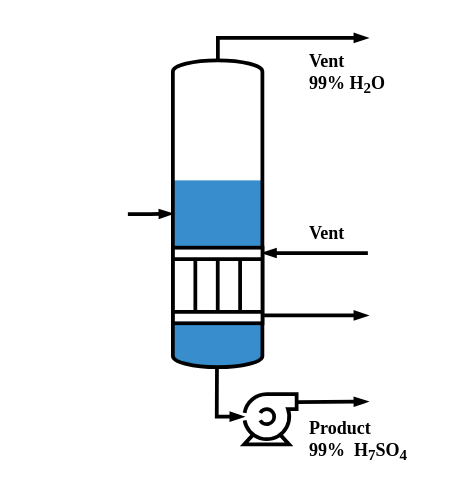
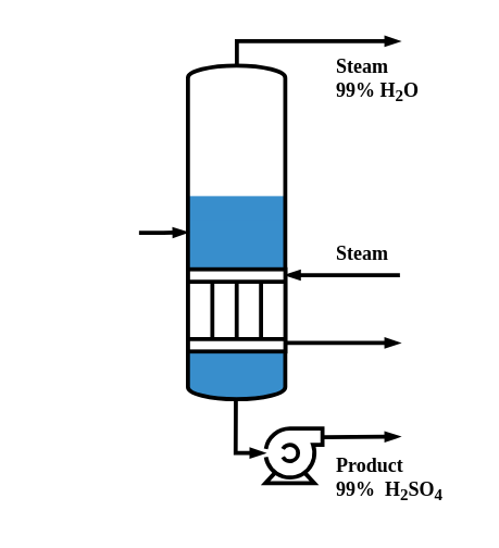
  <mxCell id="0" />
  <mxCell id="1" parent="0" />
  <mxCell id="2" value="" style="rounded=0;whiteSpace=wrap;html=1;fillColor=none;strokeColor=none;" vertex="1" parent="1"><mxGeometry x="20" y="20" width="550" height="620" as="geometry" /></mxCell>
  <mxCell id="3" value="" style="group" vertex="1" connectable="0" parent="1"><mxGeometry x="40" y="50" width="550" height="600" as="geometry" /></mxCell>
  <mxCell id="4" value="" style="verticalLabelPosition=bottom;outlineConnect=0;align=center;dashed=0;html=1;verticalAlign=top;shape=mxgraph.pid2misc.column;columnType=common;strokeWidth=5;fillColor=#388ECC;strokeColor=none;" vertex="1" parent="3"><mxGeometry x="190" y="200" width="119.37" height="239" as="geometry" /></mxCell>
  <mxCell id="5" value="" style="rounded=1;whiteSpace=wrap;html=1;absoluteArcSize=1;arcSize=0;strokeWidth=5;fillColor=#388ECC;strokeColor=none;" vertex="1" parent="3"><mxGeometry x="190" y="190" width="120" height="30" as="geometry" /></mxCell>
  <mxCell id="6" value="" style="verticalLabelPosition=bottom;outlineConnect=0;align=center;dashed=0;html=1;verticalAlign=top;shape=mxgraph.pid2misc.column;columnType=common;strokeWidth=5;fillColor=none;" vertex="1" parent="3"><mxGeometry x="190" y="30" width="119.37" height="409" as="geometry" /></mxCell>
  <mxCell id="7" value="" style="endArrow=blockThin;html=1;rounded=0;endFill=1;strokeWidth=5;exitX=0.998;exitY=0.16;exitDx=0;exitDy=0;exitPerimeter=0;" parent="3" edge="1" source="9"><mxGeometry width="50" height="50" relative="1" as="geometry"><mxPoint x="435.3" y="483.978" as="sourcePoint" /><mxPoint x="450" y="485" as="targetPoint" /><Array as="points" /></mxGeometry></mxCell>
  <mxCell id="8" value="" style="shape=mxgraph.pid.heat_exchangers.heat_exchanger_(straight_tubes);html=1;pointerEvents=1;align=center;verticalLabelPosition=bottom;verticalAlign=top;dashed=0;strokeWidth=5;rotation=90;" vertex="1" parent="3"><mxGeometry x="199.44" y="270.45" width="100.75" height="119.37" as="geometry" /></mxCell>
  <mxCell id="9" value="" style="shape=mxgraph.pid.pumps.centrifugal_pump_1;html=1;pointerEvents=1;align=center;verticalLabelPosition=bottom;verticalAlign=top;dashed=0;strokeWidth=5;" vertex="1" parent="3"><mxGeometry x="285" y="475" width="70" height="67" as="geometry" /></mxCell>
  <mxCell id="10" value="" style="endArrow=blockThin;html=1;rounded=0;endFill=1;strokeWidth=5;entryX=0.07;entryY=0;entryDx=0;entryDy=0;entryPerimeter=0;edgeStyle=elbowEdgeStyle;" edge="1" parent="3" target="8"><mxGeometry width="50" height="50" relative="1" as="geometry"><mxPoint x="450" y="287" as="sourcePoint" /><mxPoint x="313" y="244.72" as="targetPoint" /></mxGeometry></mxCell>
  <mxCell id="11" value="" style="endArrow=blockThin;html=1;rounded=0;endFill=1;strokeWidth=5;" edge="1" parent="3"><mxGeometry width="50" height="50" relative="1" as="geometry"><mxPoint x="309.37" y="370" as="sourcePoint" /><mxPoint x="450" y="370" as="targetPoint" /><Array as="points" /></mxGeometry></mxCell>
  <mxCell id="12" value="" style="endArrow=blockThin;html=1;rounded=0;endFill=1;strokeWidth=5;entryX=-0.006;entryY=0.45;entryDx=0;entryDy=0;entryPerimeter=0;" edge="1" parent="3" source="6" target="9"><mxGeometry width="50" height="50" relative="1" as="geometry"><mxPoint x="248" y="449.0" as="sourcePoint" /><mxPoint x="279.312" y="504.758" as="targetPoint" /><Array as="points"><mxPoint x="248.5" y="505.07" /></Array></mxGeometry></mxCell>
  <mxCell id="13" value="" style="endArrow=blockThin;html=1;rounded=0;endFill=1;strokeWidth=5;" edge="1" parent="3"><mxGeometry width="50" height="50" relative="1" as="geometry"><mxPoint x="250" y="30" as="sourcePoint" /><mxPoint x="450" as="targetPoint" /><Array as="points"><mxPoint x="250" /></Array></mxGeometry></mxCell>
  <mxCell id="14" value="" style="endArrow=blockThin;html=1;rounded=0;endFill=1;strokeWidth=5;edgeStyle=elbowEdgeStyle;" edge="1" parent="3" target="6"><mxGeometry width="50" height="50" relative="1" as="geometry"><mxPoint x="130" y="235" as="sourcePoint" /><mxPoint y="140" as="targetPoint" /></mxGeometry></mxCell>
- <mxCell id="15" value="Vent&lt;div&gt;99% H&lt;sub&gt;2&lt;/sub&gt;O&lt;/div&gt;" style="text;html=1;align=left;verticalAlign=top;whiteSpace=wrap;rounded=0;fontFamily=IBM Plex sans;fontSize=24;fontStyle=1" vertex="1" parent="3"><mxGeometry x="370" y="10" width="180" height="100" as="geometry" /></mxCell>
- <mxCell id="16" value="Product&lt;div&gt;&lt;span style=&quot;background-color: initial;&quot;&gt;99%&amp;nbsp; H&lt;/span&gt;&lt;sub style=&quot;background-color: initial;&quot;&gt;7&lt;/sub&gt;&lt;span style=&quot;background-color: initial;&quot;&gt;SO&lt;/span&gt;&lt;sub style=&quot;background-color: initial;&quot;&gt;4&lt;/sub&gt;&lt;br&gt;&lt;/div&gt;" style="text;html=1;align=left;verticalAlign=top;whiteSpace=wrap;rounded=0;fontFamily=IBM Plex sans;fontSize=24;fontStyle=1" vertex="1" parent="3"><mxGeometry x="370" y="500" width="180" height="100" as="geometry" /></mxCell>
- <mxCell id="17" value="Vent" style="text;html=1;align=left;verticalAlign=top;whiteSpace=wrap;rounded=0;fontFamily=IBM Plex sans;fontSize=24;fontStyle=1" vertex="1" parent="3"><mxGeometry x="370" y="240" width="180" height="100" as="geometry" /></mxCell>
+ <mxCell id="15" value="Steam&lt;div&gt;99% H&lt;sub&gt;2&lt;/sub&gt;O&lt;/div&gt;" style="text;html=1;align=left;verticalAlign=top;whiteSpace=wrap;rounded=0;fontFamily=IBM Plex sans;fontSize=24;fontStyle=1" vertex="1" parent="3"><mxGeometry x="370" y="10" width="180" height="100" as="geometry" /></mxCell>
+ <mxCell id="16" value="Product&lt;div&gt;&lt;span style=&quot;background-color: initial;&quot;&gt;99%&amp;nbsp; H&lt;/span&gt;&lt;sub style=&quot;background-color: initial;&quot;&gt;2&lt;/sub&gt;&lt;span style=&quot;background-color: initial;&quot;&gt;SO&lt;/span&gt;&lt;sub style=&quot;background-color: initial;&quot;&gt;4&lt;/sub&gt;&lt;br&gt;&lt;/div&gt;" style="text;html=1;align=left;verticalAlign=top;whiteSpace=wrap;rounded=0;fontFamily=IBM Plex sans;fontSize=24;fontStyle=1" vertex="1" parent="3"><mxGeometry x="370" y="500" width="180" height="100" as="geometry" /></mxCell>
+ <mxCell id="17" value="Steam" style="text;html=1;align=left;verticalAlign=top;whiteSpace=wrap;rounded=0;fontFamily=IBM Plex sans;fontSize=24;fontStyle=1" vertex="1" parent="3"><mxGeometry x="370" y="240" width="180" height="100" as="geometry" /></mxCell>
